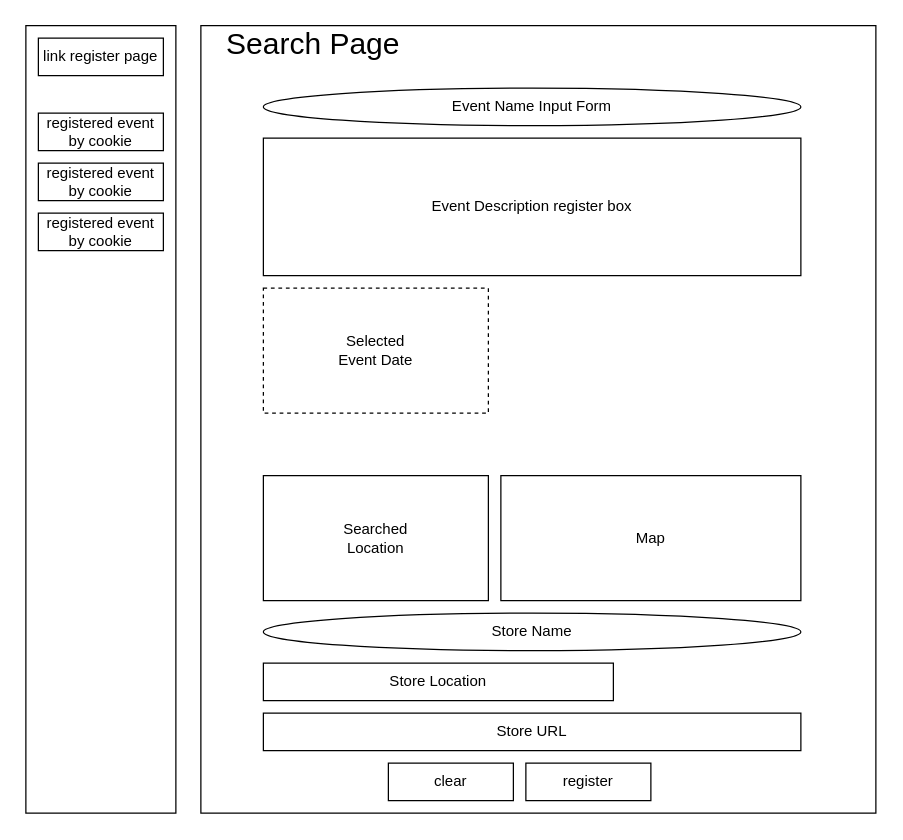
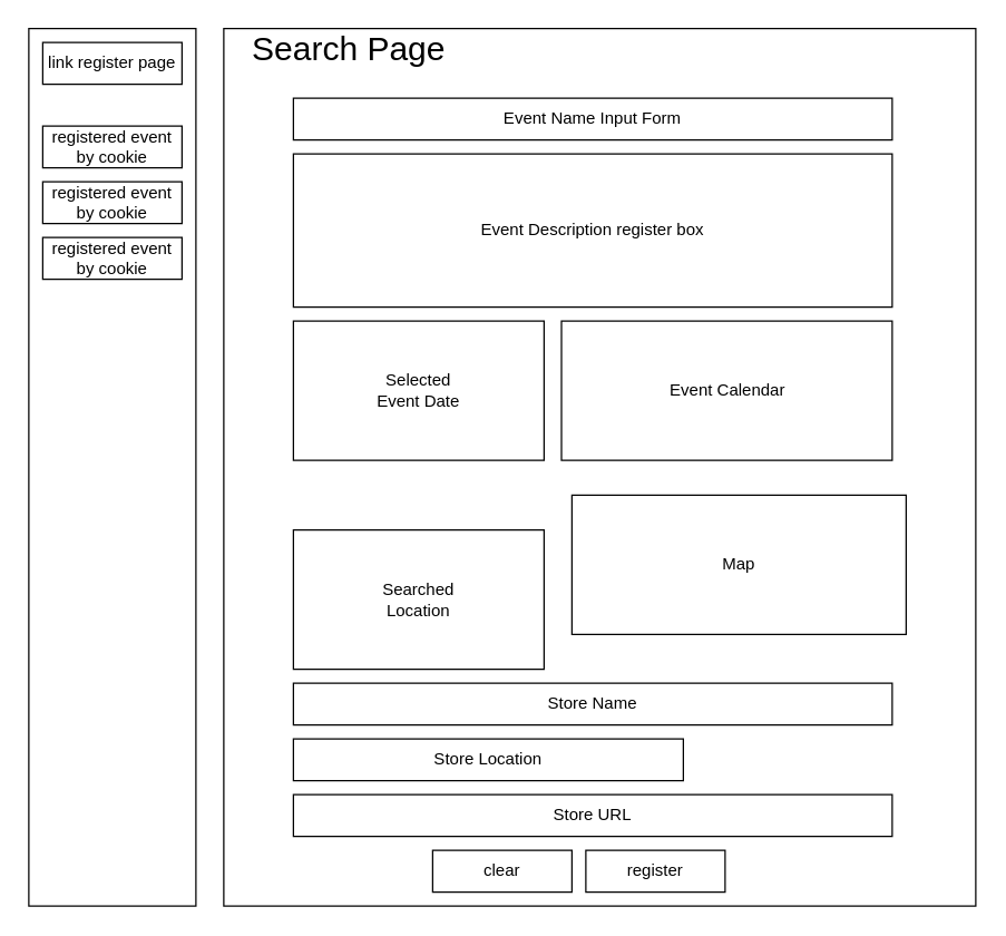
  <mxCell id="0" />
  <mxCell id="1" parent="0" />
  <mxCell id="2" value="" style="rounded=0;whiteSpace=wrap;html=1;" vertex="1" parent="1"><mxGeometry x="160" y="20" width="540" height="630" as="geometry" /></mxCell>
  <mxCell id="3" value="" style="rounded=0;whiteSpace=wrap;html=1;" vertex="1" parent="1"><mxGeometry x="20" y="20" width="120" height="630" as="geometry" /></mxCell>
- <mxCell id="4" value="Event Name Input Form" style="ellipse;whiteSpace=wrap;html=1;" vertex="1" parent="1"><mxGeometry x="210" y="70" width="430" height="30" as="geometry" /></mxCell>
- <mxCell id="5" value="Selected&lt;br&gt;Event Date" style="rounded=0;whiteSpace=wrap;html=1;dashed=1;" vertex="1" parent="1"><mxGeometry x="210" y="230" width="180" height="100" as="geometry" /></mxCell>
- <mxCell id="6" value="Map" style="rounded=0;whiteSpace=wrap;html=1;" vertex="1" parent="1"><mxGeometry x="400" y="380" width="240" height="100" as="geometry" /></mxCell>
+ <mxCell id="4" value="Event Name Input Form" style="rounded=0;whiteSpace=wrap;html=1;" vertex="1" parent="1"><mxGeometry x="210" y="70" width="430" height="30" as="geometry" /></mxCell>
+ <mxCell id="5" value="Selected&lt;br&gt;Event Date" style="rounded=0;whiteSpace=wrap;html=1;" vertex="1" parent="1"><mxGeometry x="210" y="230" width="180" height="100" as="geometry" /></mxCell>
+ <mxCell id="6" value="Map" style="rounded=0;whiteSpace=wrap;html=1;" vertex="1" parent="1"><mxGeometry x="410" y="355" width="240" height="100" as="geometry" /></mxCell>
  <mxCell id="7" value="Event Description register box" style="rounded=0;whiteSpace=wrap;html=1;" vertex="1" parent="1"><mxGeometry x="210" y="110" width="430" height="110" as="geometry" /></mxCell>
+ <mxCell id="8" value="Event Calendar" style="rounded=0;whiteSpace=wrap;html=1;" vertex="1" parent="1"><mxGeometry x="402.5" y="230" width="237.5" height="100" as="geometry" /></mxCell>
  <mxCell id="9" value="Searched&lt;br&gt;Location" style="rounded=0;whiteSpace=wrap;html=1;" vertex="1" parent="1"><mxGeometry x="210" y="380" width="180" height="100" as="geometry" /></mxCell>
- <mxCell id="10" value="Store Name" style="ellipse;whiteSpace=wrap;html=1;" vertex="1" parent="1"><mxGeometry x="210" y="490" width="430" height="30" as="geometry" /></mxCell>
+ <mxCell id="10" value="Store Name" style="rounded=0;whiteSpace=wrap;html=1;" vertex="1" parent="1"><mxGeometry x="210" y="490" width="430" height="30" as="geometry" /></mxCell>
  <mxCell id="11" value="Store Location" style="rounded=0;whiteSpace=wrap;html=1;" vertex="1" parent="1"><mxGeometry x="210" y="530" width="280" height="30" as="geometry" /></mxCell>
  <mxCell id="12" value="Store URL" style="rounded=0;whiteSpace=wrap;html=1;" vertex="1" parent="1"><mxGeometry x="210" y="570" width="430" height="30" as="geometry" /></mxCell>
  <mxCell id="13" value="link register page" style="rounded=0;whiteSpace=wrap;html=1;" vertex="1" parent="1"><mxGeometry x="30" y="30" width="100" height="30" as="geometry" /></mxCell>
  <mxCell id="14" value="clear&lt;span style=&quot;color: rgba(0 , 0 , 0 , 0) ; font-family: monospace ; font-size: 0px&quot;&gt;%3CmxGraphModel%3E%3Croot%3E%3CmxCell%20id%3D%220%22%2F%3E%3CmxCell%20id%3D%221%22%20parent%3D%220%22%2F%3E%3CmxCell%20id%3D%222%22%20value%3D%22link%20register%20page%22%20style%3D%22rounded%3D0%3BwhiteSpace%3Dwrap%3Bhtml%3D1%3B%22%20vertex%3D%221%22%20parent%3D%221%22%3E%3CmxGeometry%20x%3D%2240%22%20y%3D%2250%22%20width%3D%22100%22%20height%3D%2230%22%20as%3D%22geometry%22%2F%3E%3C%2FmxCell%3E%3C%2Froot%3E%3C%2FmxGraphModel%3E&lt;/span&gt;" style="rounded=0;whiteSpace=wrap;html=1;" vertex="1" parent="1"><mxGeometry x="310" y="610" width="100" height="30" as="geometry" /></mxCell>
  <mxCell id="15" value="register" style="rounded=0;whiteSpace=wrap;html=1;" vertex="1" parent="1"><mxGeometry x="420" y="610" width="100" height="30" as="geometry" /></mxCell>
  <mxCell id="16" value="registered event&lt;br&gt;by cookie" style="rounded=0;whiteSpace=wrap;html=1;" vertex="1" parent="1"><mxGeometry x="30" y="90" width="100" height="30" as="geometry" /></mxCell>
  <mxCell id="17" value="registered event&lt;br&gt;by cookie" style="rounded=0;whiteSpace=wrap;html=1;" vertex="1" parent="1"><mxGeometry x="30" y="130" width="100" height="30" as="geometry" /></mxCell>
  <mxCell id="18" value="registered event&lt;br&gt;by cookie" style="rounded=0;whiteSpace=wrap;html=1;" vertex="1" parent="1"><mxGeometry x="30" y="170" width="100" height="30" as="geometry" /></mxCell>
  <mxCell id="19" value="&lt;font style=&quot;font-size: 24px&quot;&gt;Search Page&lt;/font&gt;" style="text;html=1;strokeColor=none;fillColor=none;align=center;verticalAlign=middle;whiteSpace=wrap;rounded=0;" vertex="1" parent="1"><mxGeometry x="160" y="20" width="180" height="30" as="geometry" /></mxCell>
